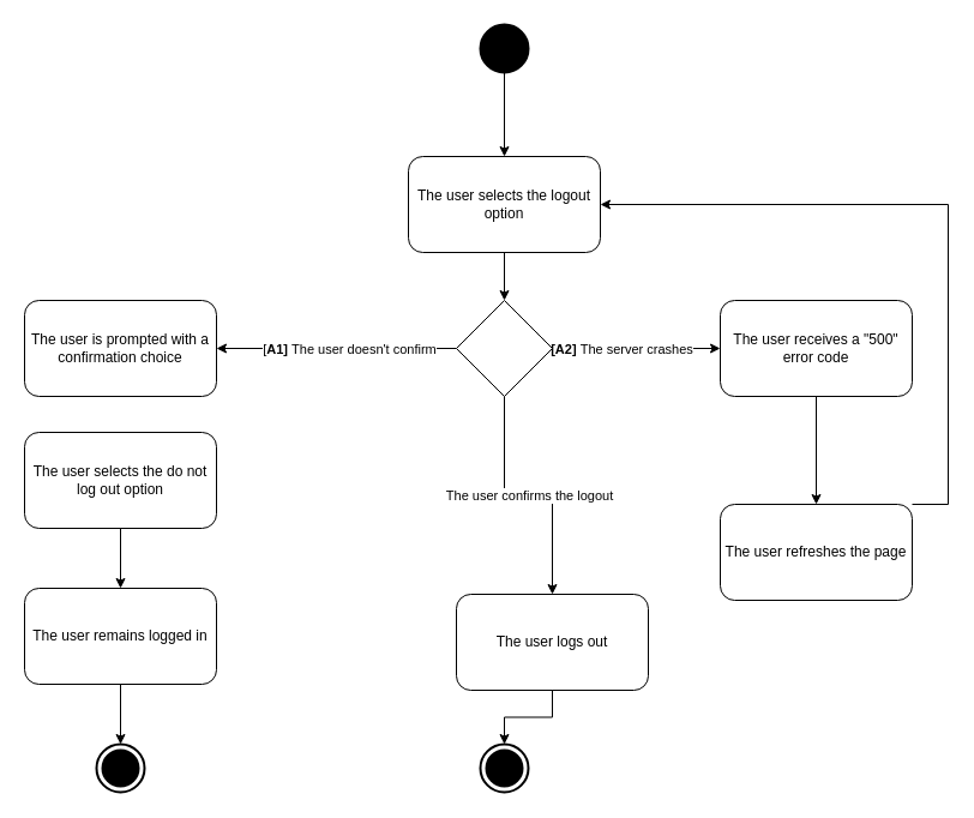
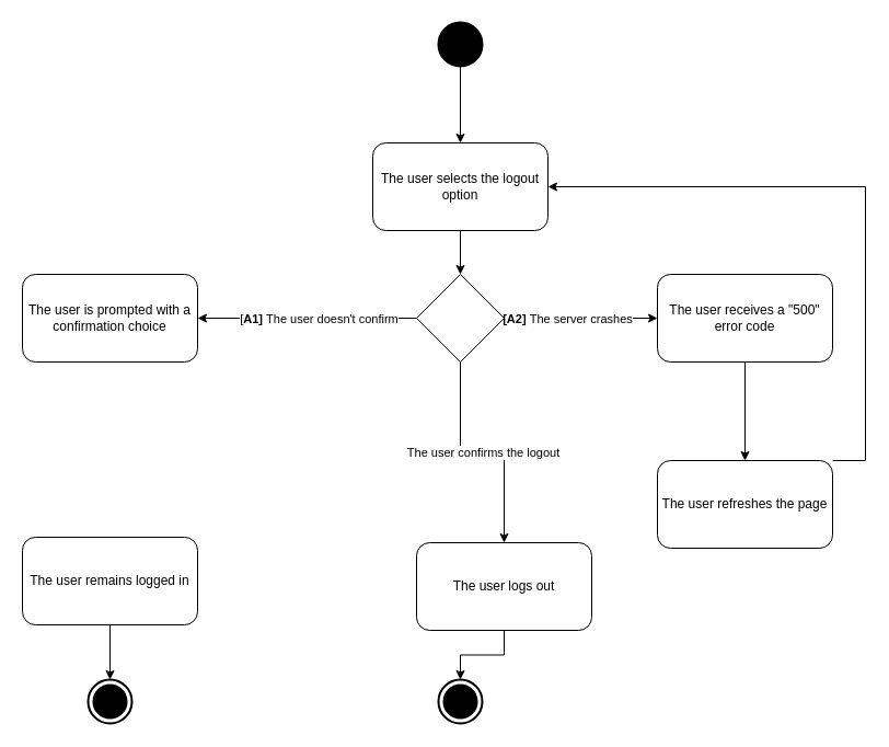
  <mxCell id="0" />
  <mxCell id="1" parent="0" />
  <mxCell id="2" style="edgeStyle=orthogonalEdgeStyle;rounded=0;orthogonalLoop=1;jettySize=auto;html=1;entryX=0.5;entryY=0;entryDx=0;entryDy=0;" edge="1" parent="1" source="3" target="16"><mxGeometry relative="1" as="geometry" /></mxCell>
  <mxCell id="3" value="The user selects the logout option" style="shape=rect;html=1;rounded=1;whiteSpace=wrap;align=center;" vertex="1" parent="1"><mxGeometry x="340" y="130" width="160" height="80" as="geometry" /></mxCell>
  <mxCell id="4" style="edgeStyle=orthogonalEdgeStyle;rounded=0;orthogonalLoop=1;jettySize=auto;html=1;entryX=0.5;entryY=0;entryDx=0;entryDy=0;entryPerimeter=0;" edge="1" parent="1" source="5" target="18"><mxGeometry relative="1" as="geometry" /></mxCell>
  <mxCell id="5" value="The user remains logged in" style="shape=rect;html=1;rounded=1;whiteSpace=wrap;align=center;" vertex="1" parent="1"><mxGeometry x="20" y="490" width="160" height="80" as="geometry" /></mxCell>
- <mxCell id="6" style="edgeStyle=orthogonalEdgeStyle;rounded=0;orthogonalLoop=1;jettySize=auto;html=1;" edge="1" parent="1" source="7" target="5"><mxGeometry relative="1" as="geometry" /></mxCell>
- <mxCell id="7" value="The user selects the do not log out option" style="shape=rect;html=1;rounded=1;whiteSpace=wrap;align=center;" vertex="1" parent="1"><mxGeometry x="20" y="360" width="160" height="80" as="geometry" /></mxCell>
  <mxCell id="8" value="The user is prompted with a confirmation choice" style="shape=rect;html=1;rounded=1;whiteSpace=wrap;align=center;" vertex="1" parent="1"><mxGeometry x="20" y="250" width="160" height="80" as="geometry" /></mxCell>
  <mxCell id="9" style="edgeStyle=orthogonalEdgeStyle;rounded=0;orthogonalLoop=1;jettySize=auto;html=1;entryX=0.5;entryY=0;entryDx=0;entryDy=0;entryPerimeter=0;" edge="1" parent="1" source="10" target="17"><mxGeometry relative="1" as="geometry" /></mxCell>
  <mxCell id="10" value="The user logs out" style="shape=rect;html=1;rounded=1;whiteSpace=wrap;align=center;" vertex="1" parent="1"><mxGeometry x="380" y="495" width="160" height="80" as="geometry" /></mxCell>
  <mxCell id="11" value="The user confirms the logout" style="edgeStyle=orthogonalEdgeStyle;rounded=0;orthogonalLoop=1;jettySize=auto;html=1;" edge="1" parent="1" source="16" target="10"><mxGeometry relative="1" as="geometry" /></mxCell>
  <mxCell id="12" style="edgeStyle=orthogonalEdgeStyle;rounded=0;orthogonalLoop=1;jettySize=auto;html=1;entryX=1;entryY=0.5;entryDx=0;entryDy=0;" edge="1" parent="1" source="16" target="8"><mxGeometry relative="1" as="geometry" /></mxCell>
  <mxCell id="13" value="[&lt;b&gt;A1] &lt;/b&gt;The user doesn't confirm" style="edgeLabel;html=1;align=center;verticalAlign=middle;resizable=0;points=[];" vertex="1" connectable="0" parent="12"><mxGeometry x="0.26" y="1" relative="1" as="geometry"><mxPoint x="36" y="-1" as="offset" /></mxGeometry></mxCell>
  <mxCell id="14" style="edgeStyle=orthogonalEdgeStyle;rounded=0;orthogonalLoop=1;jettySize=auto;html=1;entryX=0;entryY=0.5;entryDx=0;entryDy=0;" edge="1" parent="1" source="16" target="22"><mxGeometry relative="1" as="geometry" /></mxCell>
  <mxCell id="15" value="&lt;b&gt;[A2] &lt;/b&gt;The server crashes" style="edgeLabel;html=1;align=center;verticalAlign=middle;resizable=0;points=[];" vertex="1" connectable="0" parent="14"><mxGeometry x="-0.186" relative="1" as="geometry"><mxPoint as="offset" /></mxGeometry></mxCell>
  <mxCell id="16" value="" style="rhombus;whiteSpace=wrap;html=1;" vertex="1" parent="1"><mxGeometry x="380" y="250" width="80" height="80" as="geometry" /></mxCell>
  <mxCell id="17" value="" style="html=1;shape=mxgraph.sysml.actFinal;strokeWidth=2;verticalLabelPosition=bottom;verticalAlignment=top;" vertex="1" parent="1"><mxGeometry x="400" y="620" width="40" height="40" as="geometry" /></mxCell>
  <mxCell id="18" value="" style="html=1;shape=mxgraph.sysml.actFinal;strokeWidth=2;verticalLabelPosition=bottom;verticalAlignment=top;" vertex="1" parent="1"><mxGeometry x="80" y="620" width="40" height="40" as="geometry" /></mxCell>
  <mxCell id="19" style="edgeStyle=orthogonalEdgeStyle;rounded=0;orthogonalLoop=1;jettySize=auto;html=1;entryX=0.5;entryY=0;entryDx=0;entryDy=0;" edge="1" parent="1" source="20" target="3"><mxGeometry relative="1" as="geometry" /></mxCell>
  <mxCell id="20" value="" style="shape=ellipse;html=1;fillColor=#000000;strokeWidth=2;verticalLabelPosition=bottom;verticalAlignment=top;perimeter=ellipsePerimeter;" vertex="1" parent="1"><mxGeometry x="400" y="20" width="40" height="40" as="geometry" /></mxCell>
  <mxCell id="21" style="edgeStyle=orthogonalEdgeStyle;rounded=0;orthogonalLoop=1;jettySize=auto;html=1;entryX=0.5;entryY=0;entryDx=0;entryDy=0;" edge="1" parent="1" source="22" target="24"><mxGeometry relative="1" as="geometry" /></mxCell>
  <mxCell id="22" value="The user receives a &quot;500&quot; error code" style="shape=rect;html=1;rounded=1;whiteSpace=wrap;align=center;" vertex="1" parent="1"><mxGeometry x="600" y="250" width="160" height="80" as="geometry" /></mxCell>
  <mxCell id="23" style="edgeStyle=orthogonalEdgeStyle;rounded=0;orthogonalLoop=1;jettySize=auto;html=1;entryX=1;entryY=0.5;entryDx=0;entryDy=0;" edge="1" parent="1" source="24" target="3"><mxGeometry relative="1" as="geometry"><Array as="points"><mxPoint x="790" y="420" /><mxPoint x="790" y="170" /></Array></mxGeometry></mxCell>
  <mxCell id="24" value="The user refreshes the page" style="shape=rect;html=1;rounded=1;whiteSpace=wrap;align=center;" vertex="1" parent="1"><mxGeometry x="600" y="420" width="160" height="80" as="geometry" /></mxCell>
